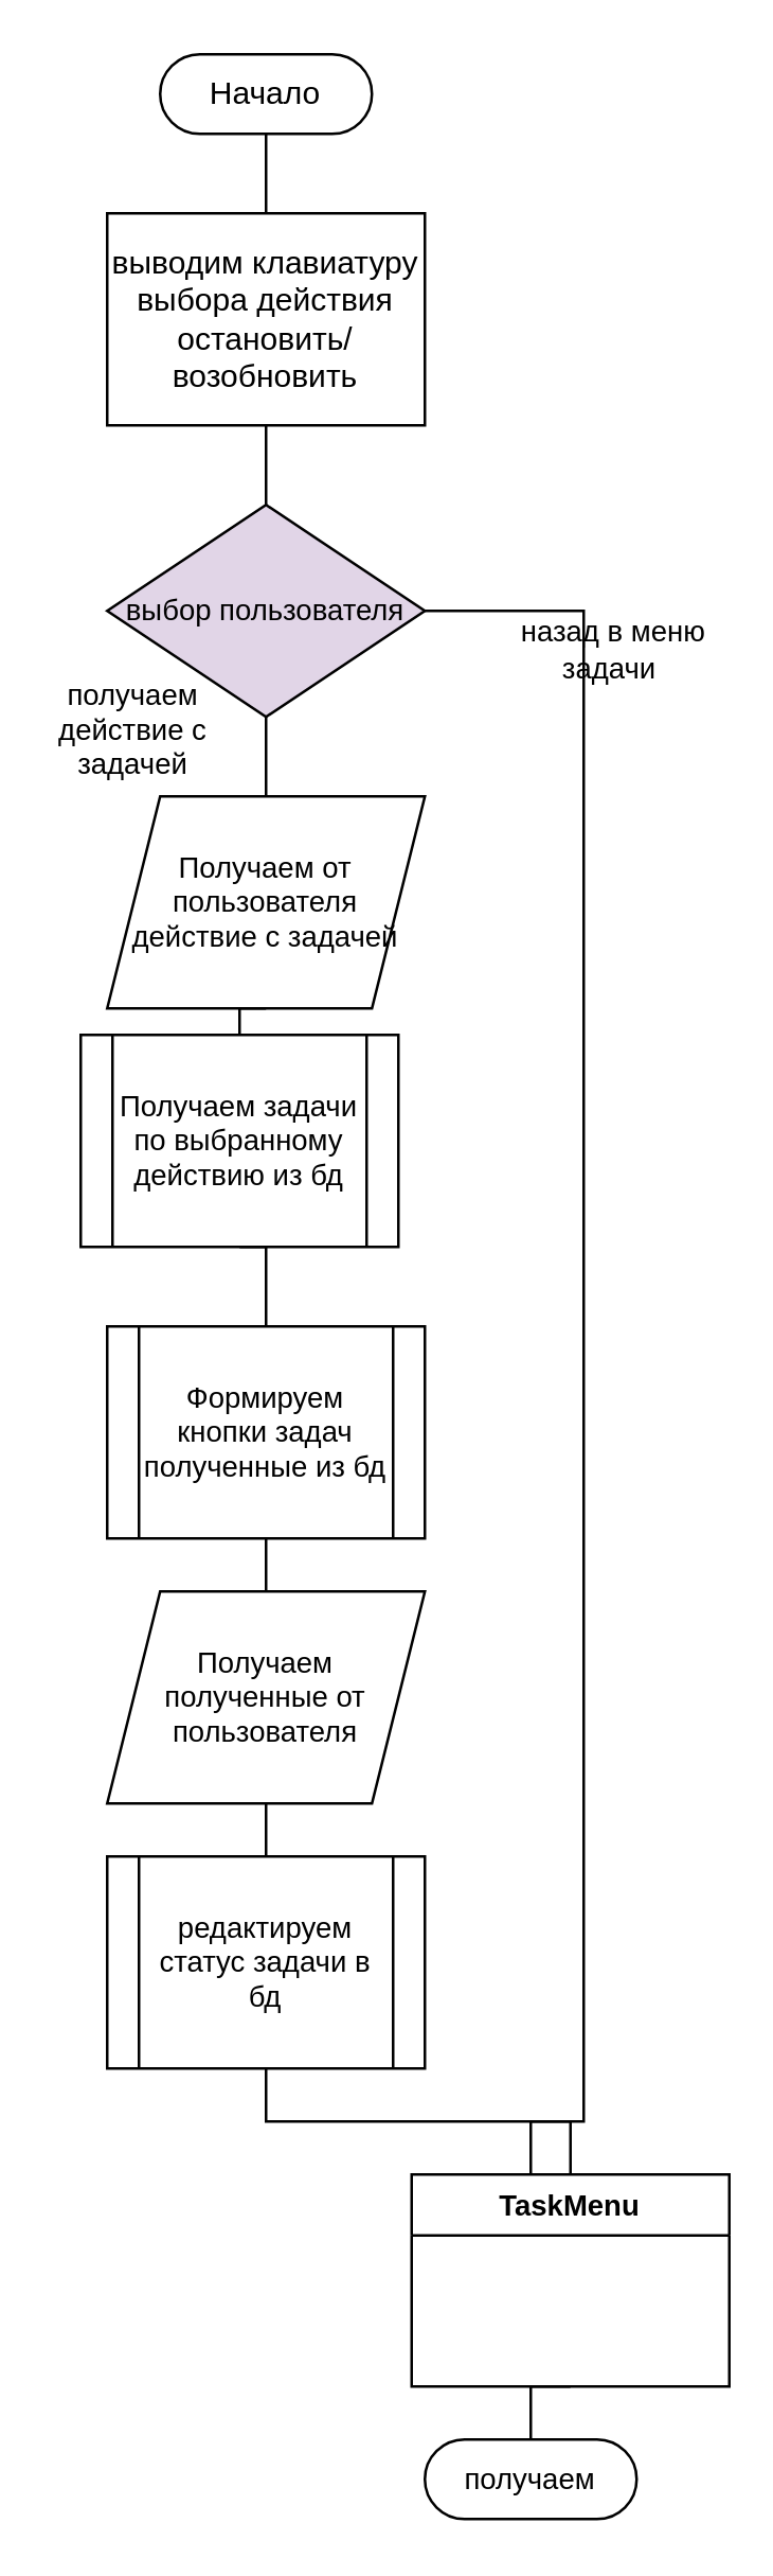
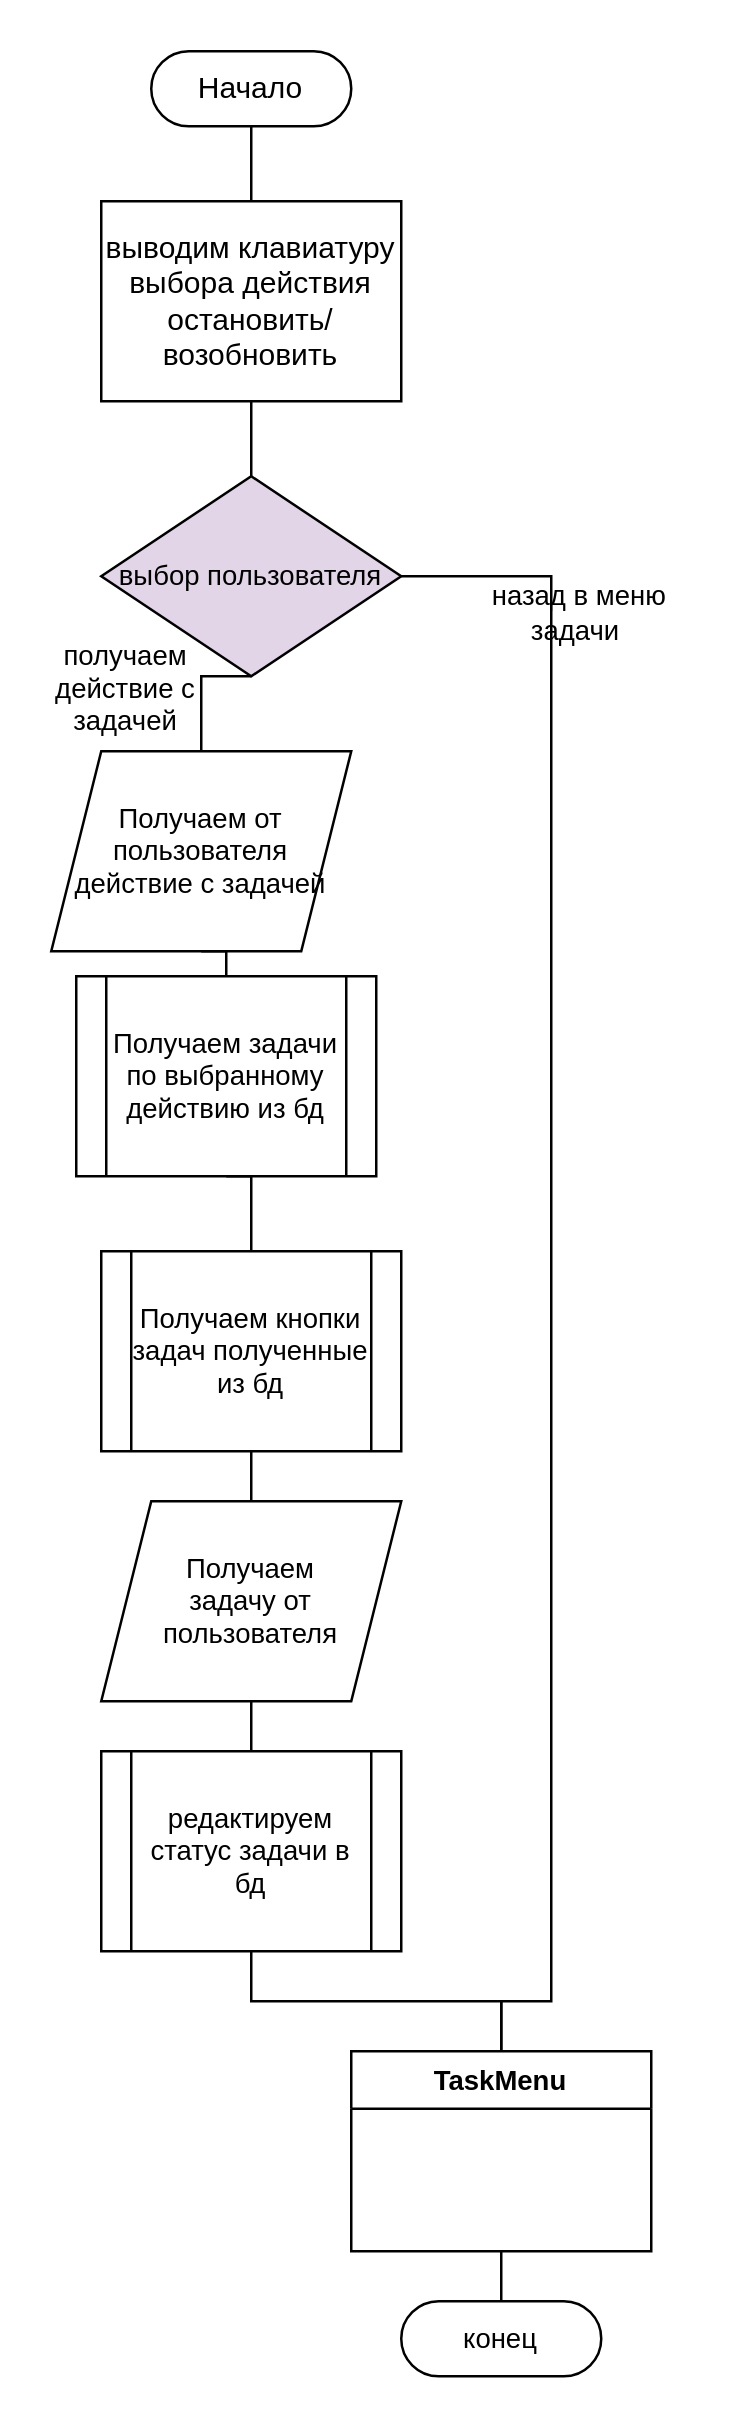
  <mxCell id="0" />
  <mxCell id="1" parent="0" />
  <mxCell id="2" style="edgeStyle=orthogonalEdgeStyle;rounded=0;orthogonalLoop=1;jettySize=auto;html=1;exitX=0.5;exitY=0.5;exitDx=0;exitDy=15;exitPerimeter=0;entryX=0.5;entryY=0;entryDx=0;entryDy=0;endArrow=none;endFill=0;" edge="1" parent="1" source="3" target="5"><mxGeometry relative="1" as="geometry" /></mxCell>
  <mxCell id="3" value="Начало" style="html=1;dashed=0;whiteSpace=wrap;shape=mxgraph.dfd.start" parent="1" vertex="1"><mxGeometry x="60" y="20" width="80" height="30" as="geometry" /></mxCell>
  <mxCell id="4" style="edgeStyle=orthogonalEdgeStyle;shape=connector;rounded=0;orthogonalLoop=1;jettySize=auto;html=1;exitX=0.5;exitY=1;exitDx=0;exitDy=0;entryX=0.5;entryY=0;entryDx=0;entryDy=0;labelBackgroundColor=default;strokeColor=default;align=center;verticalAlign=middle;fontFamily=Helvetica;fontSize=11;fontColor=default;endArrow=none;endFill=0;" edge="1" parent="1" source="5" target="8"><mxGeometry relative="1" as="geometry" /></mxCell>
  <mxCell id="5" value="выводим клавиатуру выбора действия&lt;br&gt;остановить/возобновить" style="rounded=0;whiteSpace=wrap;html=1;" vertex="1" parent="1"><mxGeometry x="40" y="80" width="120" height="80" as="geometry" /></mxCell>
  <mxCell id="6" style="edgeStyle=orthogonalEdgeStyle;shape=connector;rounded=0;orthogonalLoop=1;jettySize=auto;html=1;exitX=0.5;exitY=1;exitDx=0;exitDy=0;entryX=0.5;entryY=0;entryDx=0;entryDy=0;labelBackgroundColor=default;strokeColor=default;align=center;verticalAlign=middle;fontFamily=Helvetica;fontSize=11;fontColor=default;endArrow=none;endFill=0;" edge="1" parent="1" source="8" target="10"><mxGeometry relative="1" as="geometry" /></mxCell>
  <mxCell id="7" style="edgeStyle=orthogonalEdgeStyle;shape=connector;rounded=0;orthogonalLoop=1;jettySize=auto;html=1;exitX=1;exitY=0.5;exitDx=0;exitDy=0;entryX=0.5;entryY=0;entryDx=0;entryDy=0;labelBackgroundColor=default;strokeColor=default;align=center;verticalAlign=middle;fontFamily=Helvetica;fontSize=11;fontColor=default;endArrow=none;endFill=0;" edge="1" parent="1" source="8" target="21"><mxGeometry relative="1" as="geometry"><Array as="points"><mxPoint x="220" y="230" /><mxPoint x="220" y="800" /><mxPoint x="200" y="800" /></Array></mxGeometry></mxCell>
  <mxCell id="8" value="выбор пользователя" style="rhombus;whiteSpace=wrap;html=1;fontFamily=Helvetica;fontSize=11;fontColor=default;fillColor=#e1d5e7;" vertex="1" parent="1"><mxGeometry x="40" y="190" width="120" height="80" as="geometry" /></mxCell>
  <mxCell id="9" style="edgeStyle=orthogonalEdgeStyle;shape=connector;rounded=0;orthogonalLoop=1;jettySize=auto;html=1;exitX=0.5;exitY=1;exitDx=0;exitDy=0;entryX=0.5;entryY=0;entryDx=0;entryDy=0;labelBackgroundColor=default;strokeColor=default;align=center;verticalAlign=middle;fontFamily=Helvetica;fontSize=11;fontColor=default;endArrow=none;endFill=0;" edge="1" parent="1" source="10" target="12"><mxGeometry relative="1" as="geometry" /></mxCell>
- <mxCell id="10" value="Получаем от пользователя действие с задачей" style="shape=parallelogram;perimeter=parallelogramPerimeter;whiteSpace=wrap;html=1;fixedSize=1;fontFamily=Helvetica;fontSize=11;fontColor=default;" vertex="1" parent="1"><mxGeometry x="40" y="300" width="120" height="80" as="geometry" /></mxCell>
+ <mxCell id="10" value="Получаем от пользователя действие с задачей" style="shape=parallelogram;perimeter=parallelogramPerimeter;whiteSpace=wrap;html=1;fixedSize=1;fontFamily=Helvetica;fontSize=11;fontColor=default;" vertex="1" parent="1"><mxGeometry x="20" y="300" width="120" height="80" as="geometry" /></mxCell>
  <mxCell id="11" style="edgeStyle=orthogonalEdgeStyle;shape=connector;rounded=0;orthogonalLoop=1;jettySize=auto;html=1;exitX=0.5;exitY=1;exitDx=0;exitDy=0;entryX=0.5;entryY=0;entryDx=0;entryDy=0;labelBackgroundColor=default;strokeColor=default;align=center;verticalAlign=middle;fontFamily=Helvetica;fontSize=11;fontColor=default;endArrow=none;endFill=0;" edge="1" parent="1" source="12" target="14"><mxGeometry relative="1" as="geometry" /></mxCell>
  <mxCell id="12" value="Получаем задачи по выбранному действию из бд" style="shape=process;whiteSpace=wrap;html=1;backgroundOutline=1;fontFamily=Helvetica;fontSize=11;fontColor=default;" vertex="1" parent="1"><mxGeometry x="30" y="390" width="120" height="80" as="geometry" /></mxCell>
  <mxCell id="13" style="edgeStyle=orthogonalEdgeStyle;shape=connector;rounded=0;orthogonalLoop=1;jettySize=auto;html=1;exitX=0.5;exitY=1;exitDx=0;exitDy=0;entryX=0.5;entryY=0;entryDx=0;entryDy=0;labelBackgroundColor=default;strokeColor=default;align=center;verticalAlign=middle;fontFamily=Helvetica;fontSize=11;fontColor=default;endArrow=none;endFill=0;" edge="1" parent="1" source="14" target="16"><mxGeometry relative="1" as="geometry" /></mxCell>
- <mxCell id="14" value="Формируем кнопки задач полученные из бд" style="shape=process;whiteSpace=wrap;html=1;backgroundOutline=1;fontFamily=Helvetica;fontSize=11;fontColor=default;" vertex="1" parent="1"><mxGeometry x="40" y="500" width="120" height="80" as="geometry" /></mxCell>
+ <mxCell id="14" value="Получаем кнопки задач полученные из бд" style="shape=process;whiteSpace=wrap;html=1;backgroundOutline=1;fontFamily=Helvetica;fontSize=11;fontColor=default;" vertex="1" parent="1"><mxGeometry x="40" y="500" width="120" height="80" as="geometry" /></mxCell>
  <mxCell id="15" style="edgeStyle=orthogonalEdgeStyle;shape=connector;rounded=0;orthogonalLoop=1;jettySize=auto;html=1;exitX=0.5;exitY=1;exitDx=0;exitDy=0;entryX=0.5;entryY=0;entryDx=0;entryDy=0;labelBackgroundColor=default;strokeColor=default;align=center;verticalAlign=middle;fontFamily=Helvetica;fontSize=11;fontColor=default;endArrow=none;endFill=0;" edge="1" parent="1" source="16" target="18"><mxGeometry relative="1" as="geometry" /></mxCell>
- <mxCell id="16" value="Получаем &lt;br&gt;полученные от пользователя" style="shape=parallelogram;perimeter=parallelogramPerimeter;whiteSpace=wrap;html=1;fixedSize=1;fontFamily=Helvetica;fontSize=11;fontColor=default;" vertex="1" parent="1"><mxGeometry x="40" y="600" width="120" height="80" as="geometry" /></mxCell>
+ <mxCell id="16" value="Получаем &lt;br&gt;задачу от пользователя" style="shape=parallelogram;perimeter=parallelogramPerimeter;whiteSpace=wrap;html=1;fixedSize=1;fontFamily=Helvetica;fontSize=11;fontColor=default;" vertex="1" parent="1"><mxGeometry x="40" y="600" width="120" height="80" as="geometry" /></mxCell>
  <mxCell id="17" style="edgeStyle=orthogonalEdgeStyle;shape=connector;rounded=0;orthogonalLoop=1;jettySize=auto;html=1;exitX=0.5;exitY=1;exitDx=0;exitDy=0;entryX=0.5;entryY=0;entryDx=0;entryDy=0;labelBackgroundColor=default;strokeColor=default;align=center;verticalAlign=middle;fontFamily=Helvetica;fontSize=11;fontColor=default;endArrow=none;endFill=0;" edge="1" parent="1" source="18" target="21"><mxGeometry relative="1" as="geometry" /></mxCell>
  <mxCell id="18" value="редактируем статус задачи в бд" style="shape=process;whiteSpace=wrap;html=1;backgroundOutline=1;fontFamily=Helvetica;fontSize=11;fontColor=default;" vertex="1" parent="1"><mxGeometry x="40" y="700" width="120" height="80" as="geometry" /></mxCell>
  <mxCell id="19" value="получаем действие с задачей&lt;br&gt;" style="text;html=1;strokeColor=none;fillColor=none;align=center;verticalAlign=middle;whiteSpace=wrap;rounded=0;fontSize=11;fontFamily=Helvetica;fontColor=default;" vertex="1" parent="1"><mxGeometry x="20" y="260" width="60" height="30" as="geometry" /></mxCell>
- <mxCell id="20" value="получаем&lt;br&gt;" style="html=1;dashed=0;whiteSpace=wrap;shape=mxgraph.dfd.start;fontFamily=Helvetica;fontSize=11;fontColor=default;" vertex="1" parent="1"><mxGeometry x="160" y="920" width="80" height="30" as="geometry" /></mxCell>
- <mxCell id="21" value="TaskMenu" style="swimlane;whiteSpace=wrap;html=1;fontFamily=Helvetica;fontSize=11;fontColor=default;" vertex="1" parent="1"><mxGeometry x="155" y="820" width="120" height="80" as="geometry" /></mxCell>
+ <mxCell id="20" value="конец&lt;br&gt;" style="html=1;dashed=0;whiteSpace=wrap;shape=mxgraph.dfd.start;fontFamily=Helvetica;fontSize=11;fontColor=default;" vertex="1" parent="1"><mxGeometry x="160" y="920" width="80" height="30" as="geometry" /></mxCell>
+ <mxCell id="21" value="TaskMenu" style="swimlane;whiteSpace=wrap;html=1;fontFamily=Helvetica;fontSize=11;fontColor=default;" vertex="1" parent="1"><mxGeometry x="140" y="820" width="120" height="80" as="geometry" /></mxCell>
  <mxCell id="22" style="edgeStyle=orthogonalEdgeStyle;shape=connector;rounded=0;orthogonalLoop=1;jettySize=auto;html=1;exitX=0.5;exitY=1;exitDx=0;exitDy=0;entryX=0.5;entryY=0.5;entryDx=0;entryDy=-15;entryPerimeter=0;labelBackgroundColor=default;strokeColor=default;align=center;verticalAlign=middle;fontFamily=Helvetica;fontSize=11;fontColor=default;endArrow=none;endFill=0;" edge="1" parent="1" source="21" target="20"><mxGeometry relative="1" as="geometry" /></mxCell>
  <mxCell id="23" value="&amp;nbsp;назад в меню задачи" style="text;html=1;strokeColor=none;fillColor=none;align=center;verticalAlign=middle;whiteSpace=wrap;rounded=0;fontSize=11;fontFamily=Helvetica;fontColor=default;" vertex="1" parent="1"><mxGeometry x="190" y="230" width="80" height="30" as="geometry" /></mxCell>
